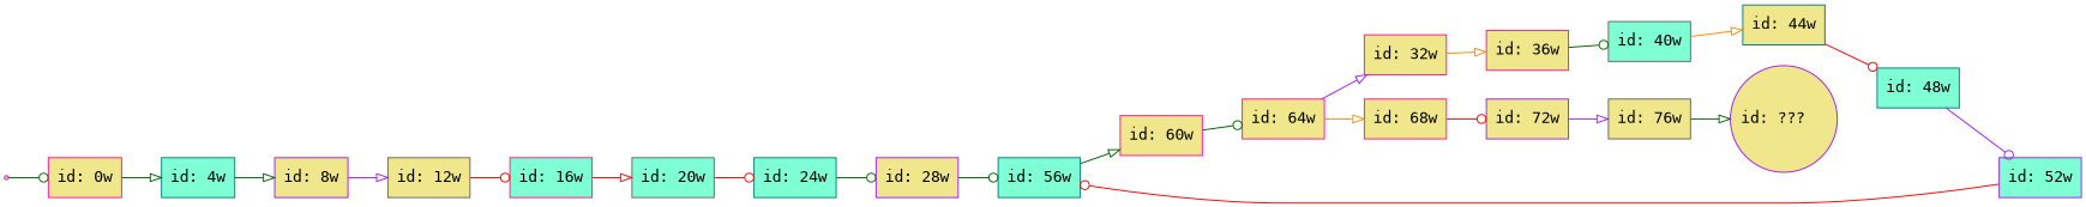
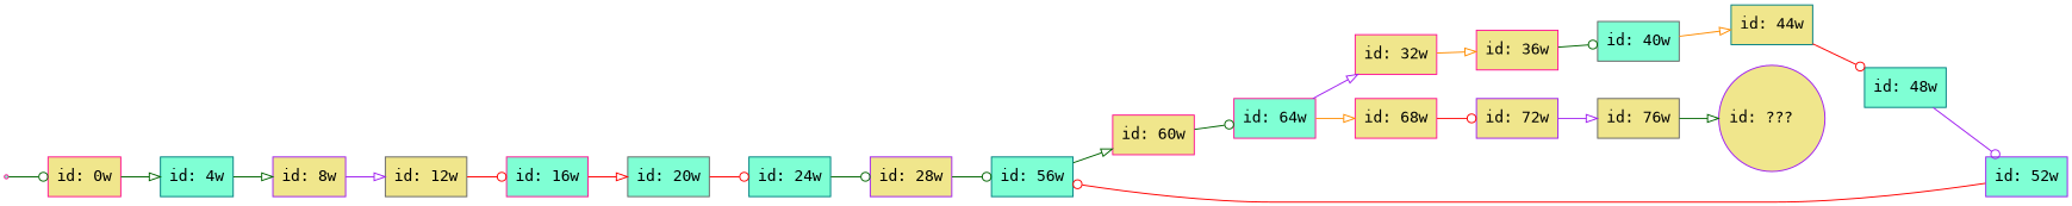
  digraph {
    fontname="DejaVu Sans Mono"
    rankdir=LR
    node [color=deeppink fillcolor=khaki fontname="DejaVu Sans Mono" shape=record style=filled]
    edge [arrowhead=onormal color=darkgreen fontname="DejaVu Sans Mono"]
    n1 [label="id: 0w\l"]
    n2 [color=teal fillcolor=aquamarine label="id: 4w\l"]
    n3 [color=purple label="id: 8w\l"]
    n4 [color=gray40 label="id: 12w\l"]
    n5 [fillcolor=aquamarine label="id: 16w\l"]
    n6 [color=gray40 fillcolor=aquamarine label="id: 20w\l"]
    n7 [color=teal fillcolor=aquamarine label="id: 24w\l"]
    n8 [color=purple label="id: 28w\l"]
    n9 [color=teal fillcolor=aquamarine label="id: 56w\l"]
    n10 [label="id: 60w\l"]
    n11 [label="id: 32w\l"]
    n12 [label="id: 36w\l"]
    n13 [color=gray40 fillcolor=aquamarine label="id: 40w\l"]
    n14 [color=teal label="id: 44w\l"]
    n15 [color=teal fillcolor=aquamarine label="id: 48w\l"]
    n16 [color=purple fillcolor=aquamarine label="id: 52w\l"]
-   n17 [label="id: 64w\l"]
+   n17 [fillcolor=aquamarine label="id: 64w\l"]
    n18 [label="id: 68w\l"]
    n19 [color=purple label="id: 72w\l"]
    n20 [color=gray40 label="id: 76w\l"]
    n21 [color=purple label="id: ???\l" shape=circle]
    n_20 [fillcolor=aquamarine shape=point]
    n1 -> n2
    n2 -> n3
    n3 -> n4 [color=purple]
    n4 -> n5 [arrowhead=odot color=red]
    n5 -> n6 [color=red]
    n6 -> n7 [arrowhead=odot color=red]
    n7 -> n8 [arrowhead=odot]
    n8 -> n9 [arrowhead=odot]
    n9 -> n10
    n10 -> n17 [arrowhead=odot]
    n11 -> n12 [color=darkorange]
    n12 -> n13 [arrowhead=odot]
    n13 -> n14 [color=darkorange]
    n14 -> n15 [arrowhead=odot color=red]
    n15 -> n16 [arrowhead=odot color=purple]
    n16 -> n9 [arrowhead=odot color=red]
    n17 -> n11 [color=purple]
    n17 -> n18 [color=darkorange]
    n18 -> n19 [arrowhead=odot color=red]
    n19 -> n20 [color=purple]
    n20 -> n21
    n_20 -> n1 [arrowhead=odot]
  }
